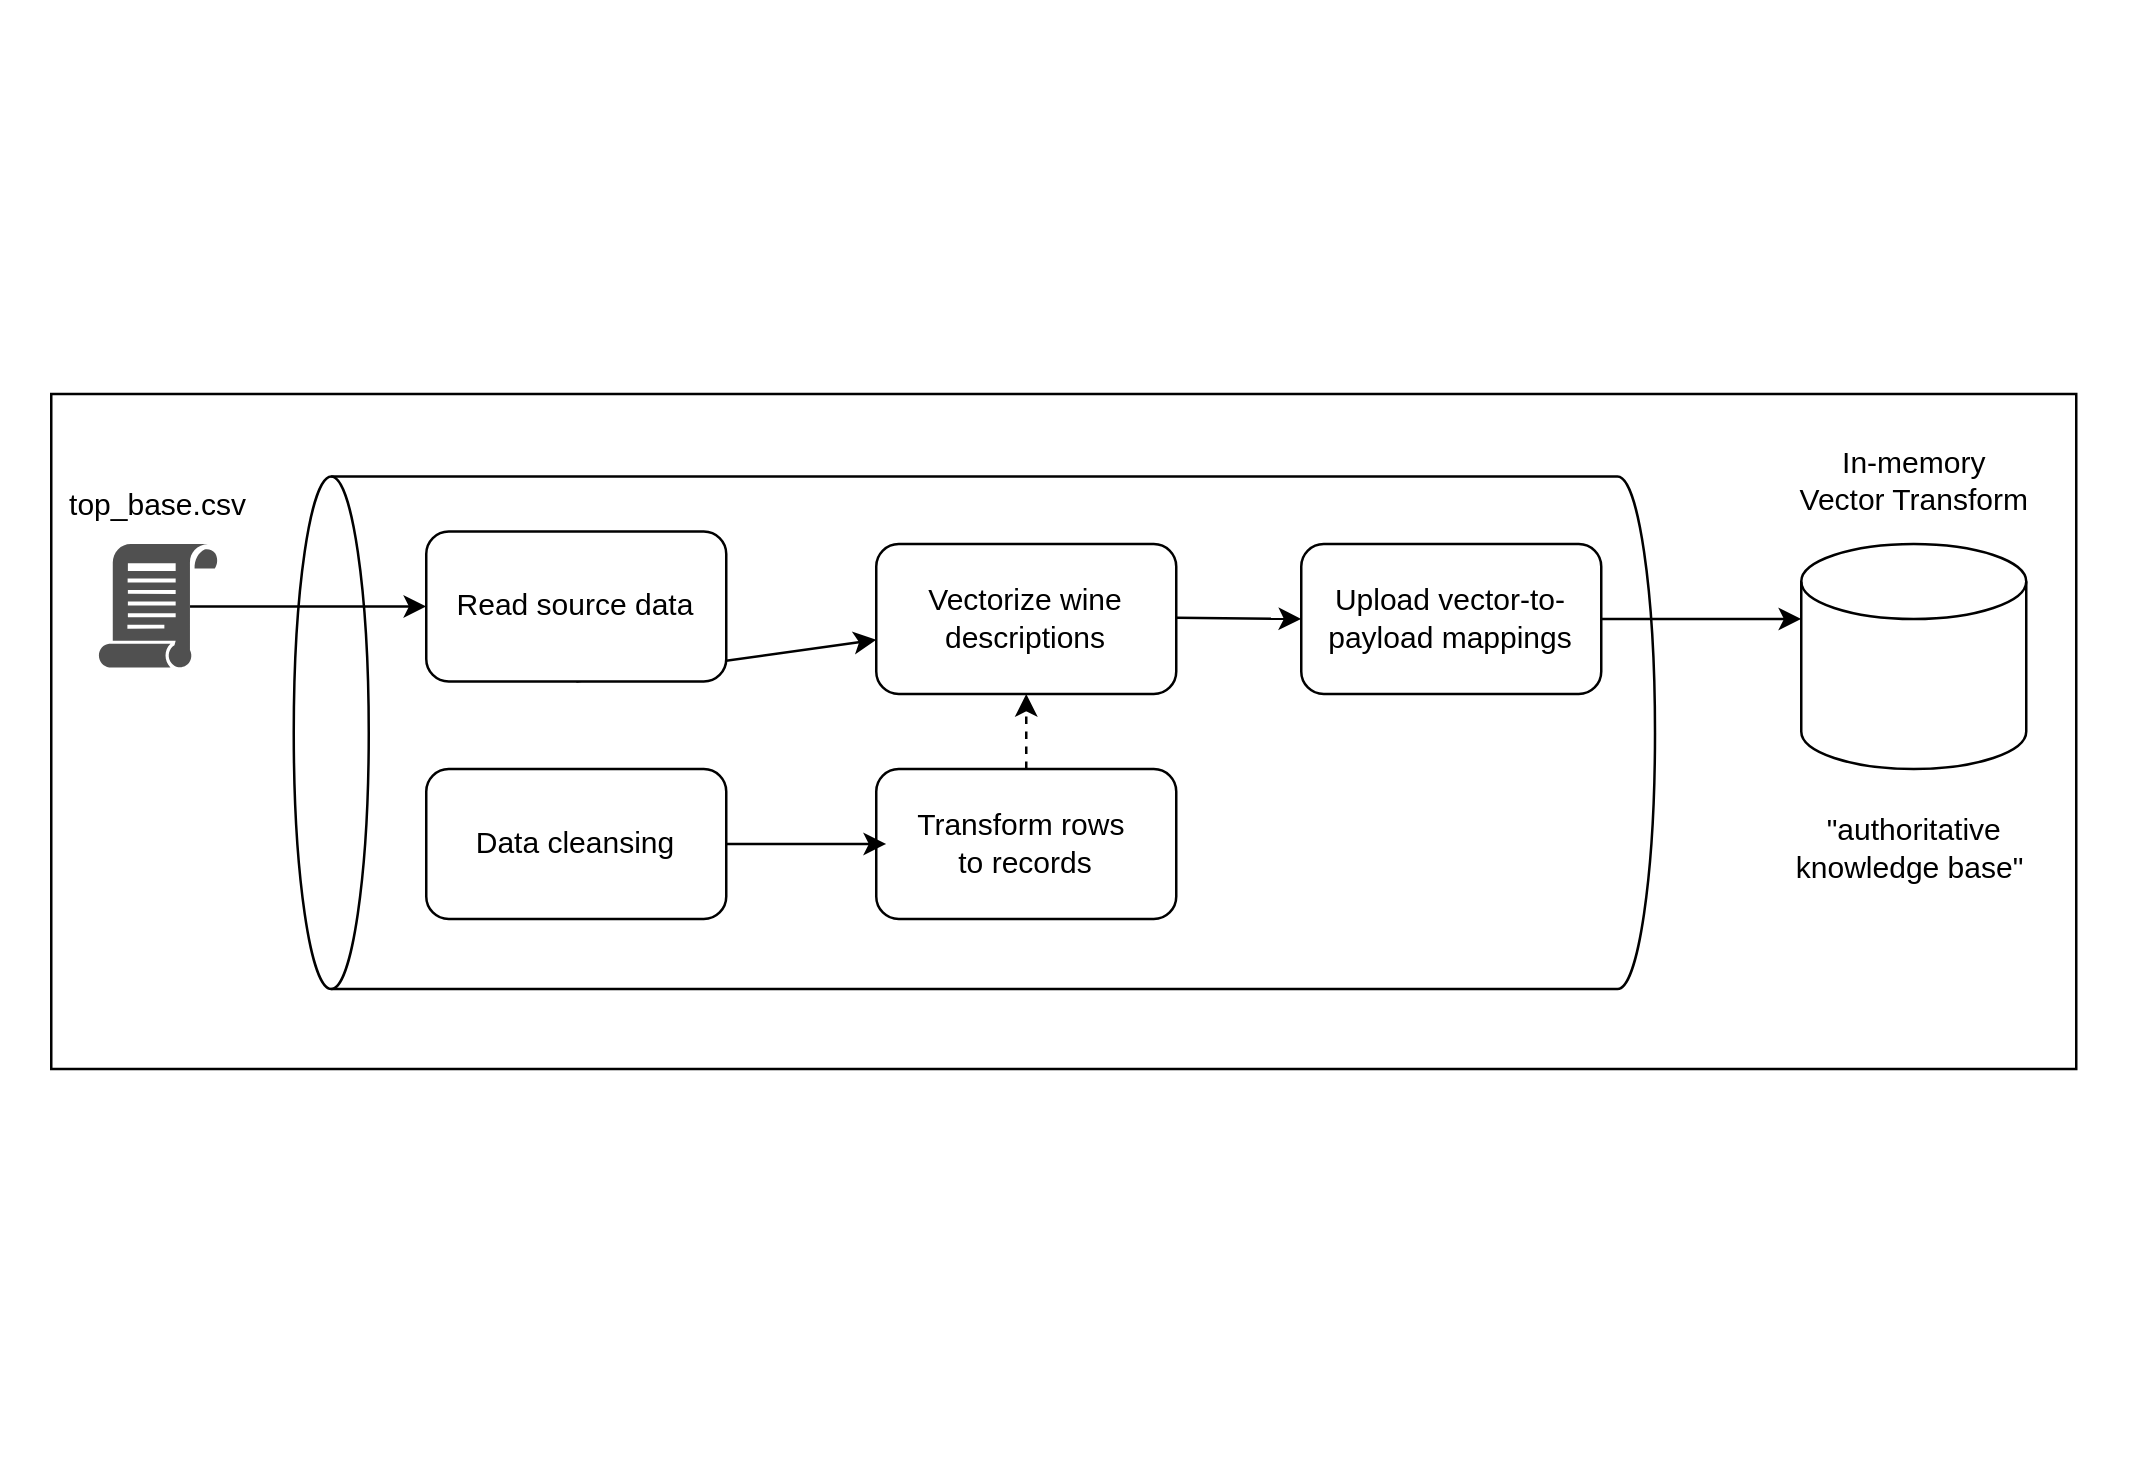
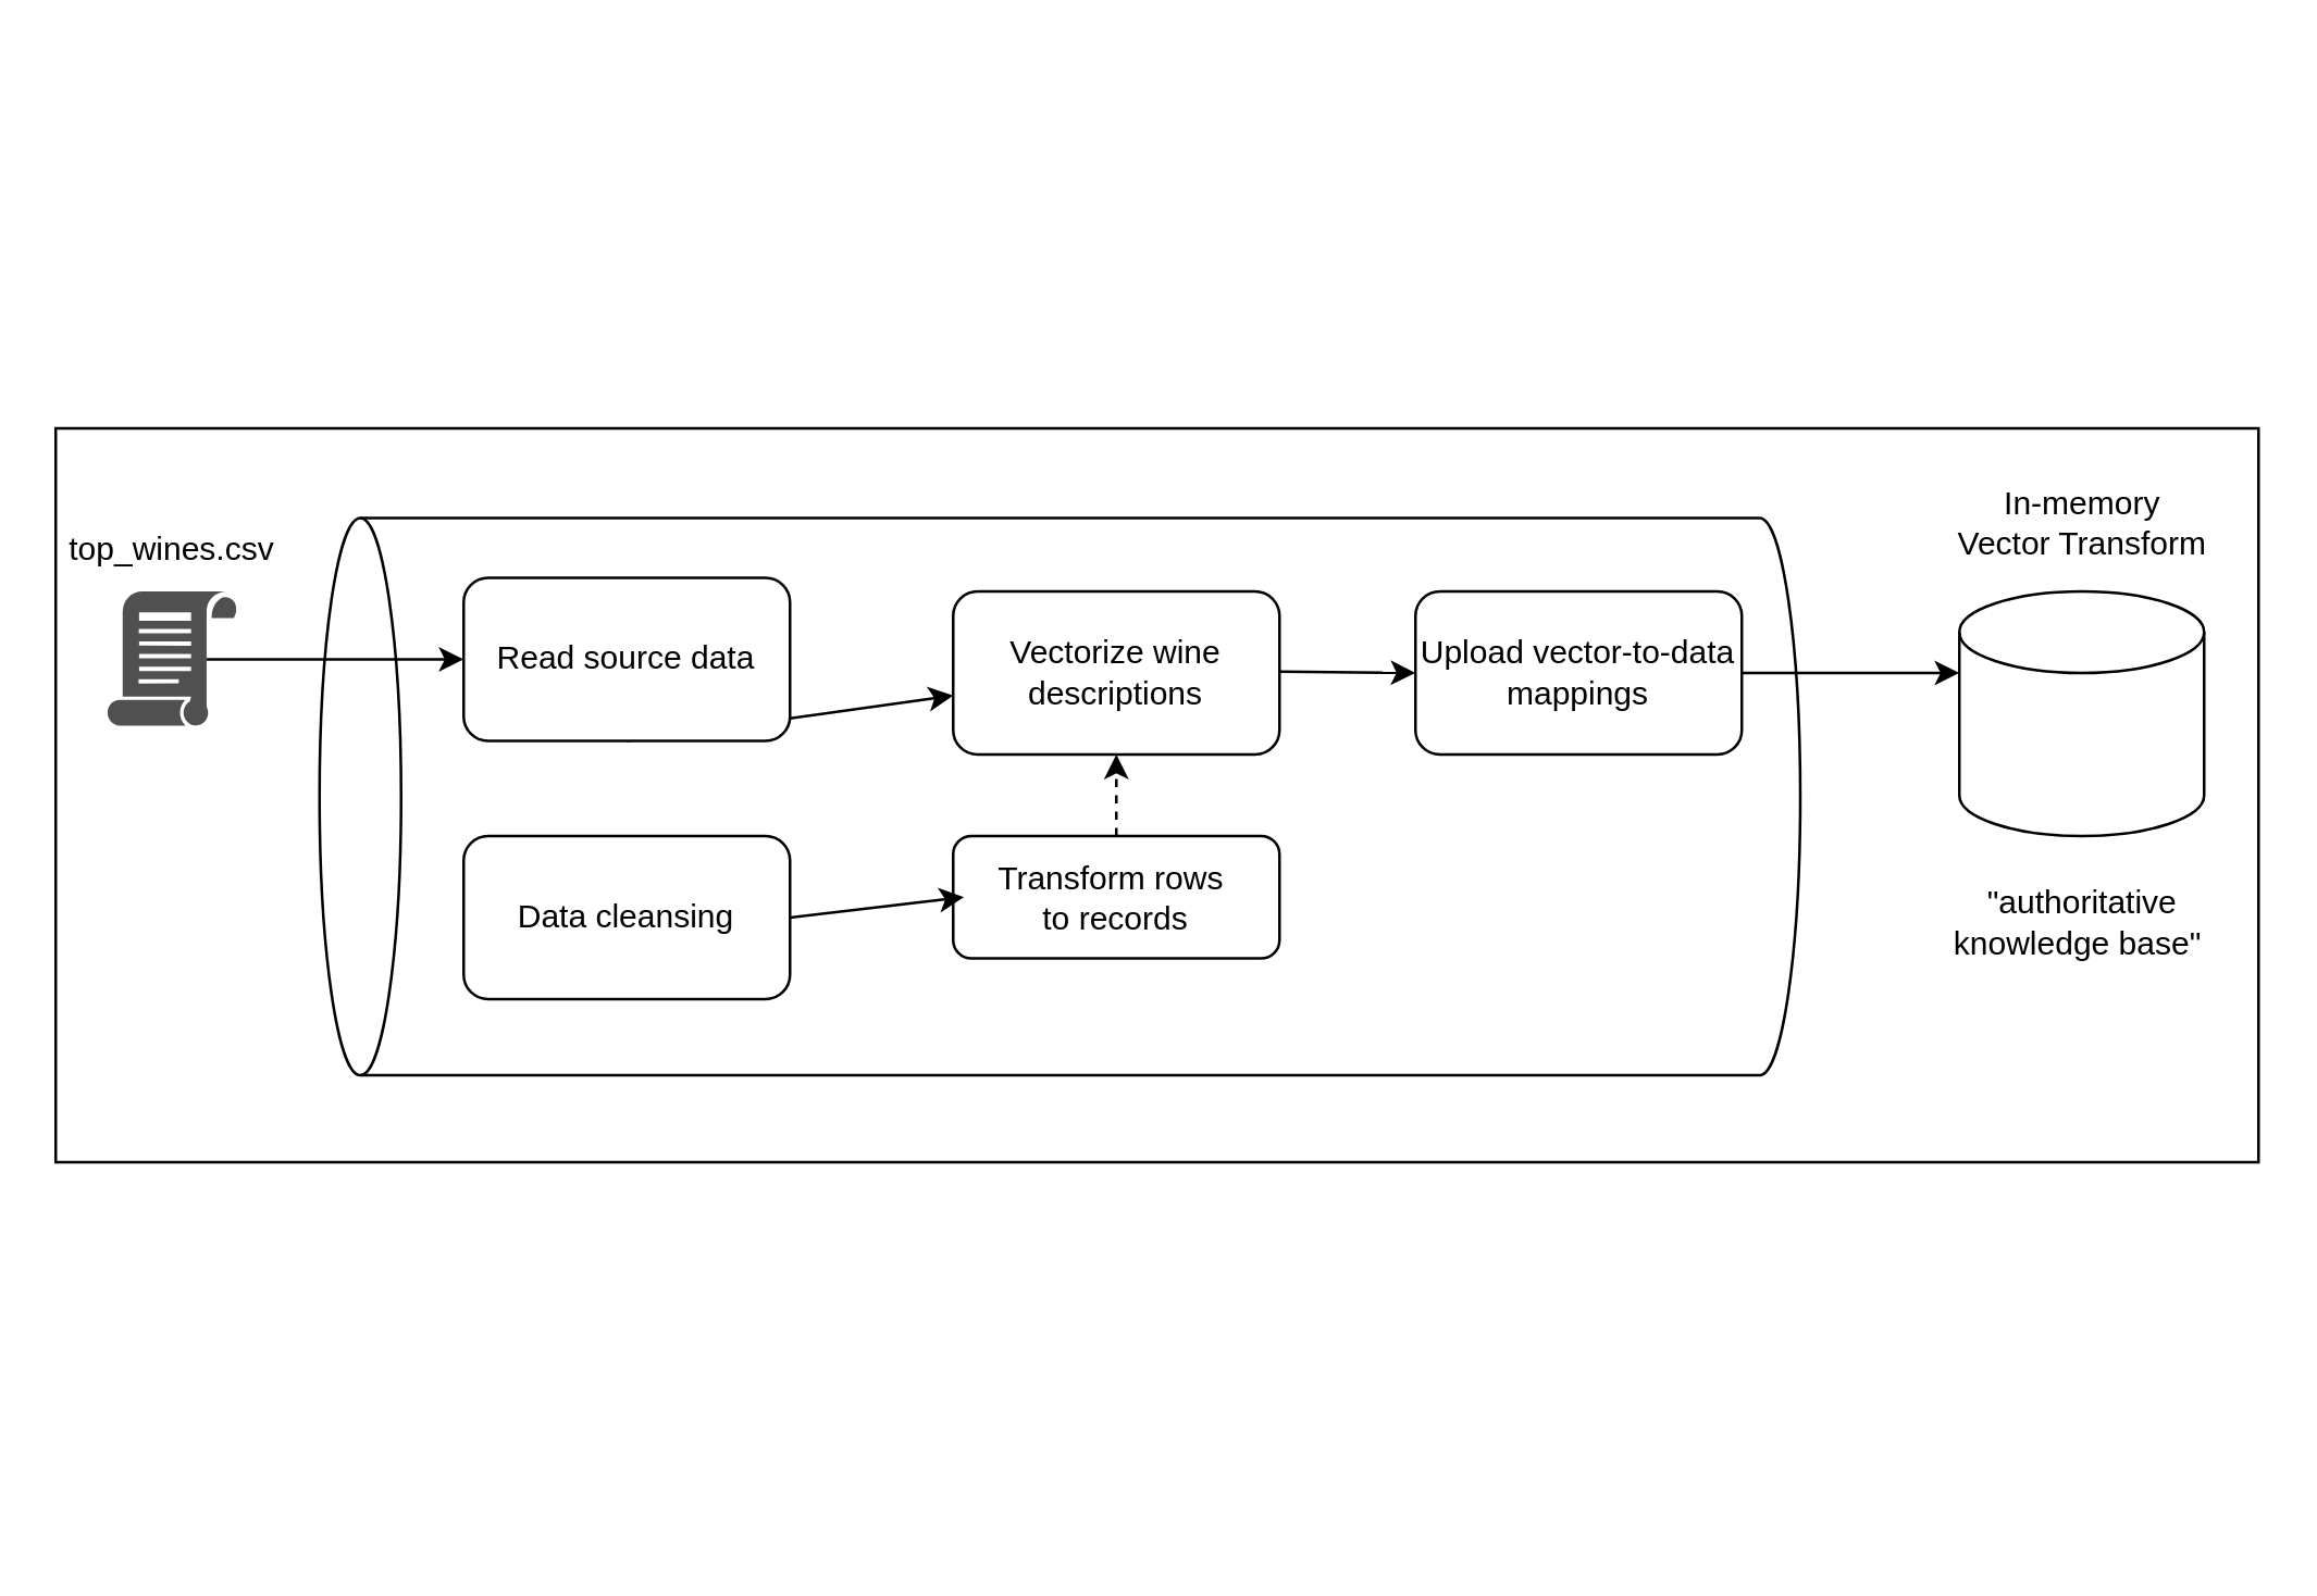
  <mxCell id="0" />
  <mxCell id="1" parent="0" />
  <mxCell id="2" value="" style="verticalLabelPosition=bottom;verticalAlign=top;html=1;shape=mxgraph.basic.rect;fillColor2=none;strokeWidth=1;size=20;indent=5;" parent="1" vertex="1"><mxGeometry y="157" width="810" height="270" as="geometry" x="20" /></mxCell>
  <mxCell id="3" value="" style="group" parent="1" vertex="1" connectable="0"><mxGeometry y="187" width="810" height="230" as="geometry" x="20" /></mxCell>
  <mxCell id="4" value="" style="sketch=0;pointerEvents=1;shadow=0;dashed=0;html=1;strokeColor=none;labelPosition=center;verticalLabelPosition=bottom;verticalAlign=top;align=center;fillColor=#505050;shape=mxgraph.mscae.intune.policy" parent="3" vertex="1"><mxGeometry x="19.059" y="30" width="47.647" height="50" as="geometry" /></mxCell>
- <mxCell id="5" value="top_base.csv" style="text;html=1;align=center;verticalAlign=middle;whiteSpace=wrap;rounded=0;" parent="3" vertex="1"><mxGeometry width="85.765" height="30" as="geometry" /></mxCell>
+ <mxCell id="5" value="top_wines.csv" style="text;html=1;align=center;verticalAlign=middle;whiteSpace=wrap;rounded=0;" parent="3" vertex="1"><mxGeometry width="85.765" height="30" as="geometry" /></mxCell>
  <mxCell id="6" value="&lt;br&gt;&lt;div&gt;&quot;authoritative knowledge base&quot;&amp;nbsp;&lt;/div&gt;" style="text;html=1;align=center;verticalAlign=middle;whiteSpace=wrap;rounded=0;" parent="1" vertex="1"><mxGeometry x="702.5" y="297" width="125" height="70" as="geometry" /></mxCell>
  <mxCell id="7" value="In-memory&lt;div&gt;Vector Transform&lt;/div&gt;" style="text;html=1;align=center;verticalAlign=middle;whiteSpace=wrap;rounded=0;" parent="1" vertex="1"><mxGeometry x="702.5" y="157" width="125" height="70" as="geometry" /></mxCell>
  <mxCell id="8" value="" style="shape=cylinder3;whiteSpace=wrap;html=1;boundedLbl=1;backgroundOutline=1;size=15;rotation=-90;" parent="1" vertex="1"><mxGeometry x="286.75" y="20.25" width="205" height="544.5" as="geometry" /></mxCell>
  <mxCell id="9" value="" style="endArrow=classic;html=1;rounded=0;entryX=0;entryY=0.5;entryDx=0;entryDy=0;exitX=0.765;exitY=0.5;exitDx=0;exitDy=0;exitPerimeter=0;" parent="1" source="4" target="21" edge="1"><mxGeometry width="50" height="50" relative="1" as="geometry"><mxPoint x="150" y="427" as="sourcePoint" /><mxPoint x="190" y="367" as="targetPoint" /></mxGeometry></mxCell>
  <mxCell id="10" value="" style="endArrow=classic;html=1;rounded=0;exitX=0.5;exitY=1;exitDx=0;exitDy=0;" parent="1" source="21" target="13" edge="1"><mxGeometry width="50" height="50" relative="1" as="geometry"><mxPoint x="530" y="437" as="sourcePoint" /><mxPoint x="580" y="387" as="targetPoint" /></mxGeometry></mxCell>
- <mxCell id="11" value="Transform rows&amp;nbsp;&lt;div&gt;to records&lt;/div&gt;" style="rounded=1;whiteSpace=wrap;html=1;" parent="1" vertex="1"><mxGeometry x="350" y="307" width="120" height="60" as="geometry" /></mxCell>
+ <mxCell id="11" value="Transform rows&amp;nbsp;&lt;div&gt;to records&lt;/div&gt;" style="rounded=1;whiteSpace=wrap;html=1;" parent="1" vertex="1"><mxGeometry x="350" y="307" width="120" height="45" as="geometry" /></mxCell>
  <mxCell id="12" value="" style="endArrow=classic;html=1;rounded=0;exitX=1;exitY=0.5;exitDx=0;exitDy=0;entryX=0.033;entryY=0.5;entryDx=0;entryDy=0;entryPerimeter=0;" parent="1" source="20" target="11" edge="1"><mxGeometry width="50" height="50" relative="1" as="geometry"><mxPoint x="280" y="332" as="sourcePoint" /><mxPoint x="280" y="367" as="targetPoint" /></mxGeometry></mxCell>
  <mxCell id="13" value="Vectorize wine&lt;div&gt;descriptions&lt;/div&gt;" style="rounded=1;whiteSpace=wrap;html=1;" parent="1" vertex="1"><mxGeometry x="350" y="217" width="120" height="60" as="geometry" /></mxCell>
  <mxCell id="14" value="" style="endArrow=classic;html=1;rounded=0;exitX=0.5;exitY=0;exitDx=0;exitDy=0;entryX=0.5;entryY=1;entryDx=0;entryDy=0;dashed=1;" parent="1" source="11" target="13" edge="1"><mxGeometry width="50" height="50" relative="1" as="geometry"><mxPoint x="520" y="267" as="sourcePoint" /><mxPoint x="520" y="302" as="targetPoint" /></mxGeometry></mxCell>
- <mxCell id="15" value="Upload vector-to-payload mappings" style="rounded=1;whiteSpace=wrap;html=1;" parent="1" vertex="1"><mxGeometry x="520" y="217" width="120" height="60" as="geometry" /></mxCell>
+ <mxCell id="15" value="Upload vector-to-data mappings" style="rounded=1;whiteSpace=wrap;html=1;" parent="1" vertex="1"><mxGeometry x="520" y="217" width="120" height="60" as="geometry" /></mxCell>
  <mxCell id="16" value="" style="endArrow=classic;html=1;rounded=0;exitX=1;exitY=0.5;exitDx=0;exitDy=0;entryX=0;entryY=0.5;entryDx=0;entryDy=0;" parent="1" target="15" edge="1"><mxGeometry width="50" height="50" relative="1" as="geometry"><mxPoint x="470" y="246.5" as="sourcePoint" /><mxPoint x="510" y="247" as="targetPoint" /></mxGeometry></mxCell>
  <mxCell id="17" value="" style="endArrow=classic;html=1;rounded=0;entryX=0;entryY=0;entryDx=0;entryDy=30;exitX=1;exitY=0.5;exitDx=0;exitDy=0;entryPerimeter=0;" parent="1" source="15" target="19" edge="1"><mxGeometry width="50" height="50" relative="1" as="geometry"><mxPoint x="650" y="246.5" as="sourcePoint" /><mxPoint x="742" y="246.5" as="targetPoint" /></mxGeometry></mxCell>
  <mxCell id="18" value="" style="group" parent="1" vertex="1" connectable="0"><mxGeometry x="720" y="217" width="90" height="90" as="geometry" /></mxCell>
  <mxCell id="19" value="" style="shape=cylinder3;whiteSpace=wrap;html=1;boundedLbl=1;backgroundOutline=1;size=15;" parent="18" vertex="1"><mxGeometry width="90" height="90" as="geometry" /></mxCell>
  <mxCell id="20" value="Data cleansing" style="rounded=1;whiteSpace=wrap;html=1;" parent="1" vertex="1"><mxGeometry x="170" y="307" width="120" height="60" as="geometry" /></mxCell>
  <mxCell id="21" value="Read source data" style="rounded=1;whiteSpace=wrap;html=1;" parent="1" vertex="1"><mxGeometry x="170" y="212" width="120" height="60" as="geometry" /></mxCell>
